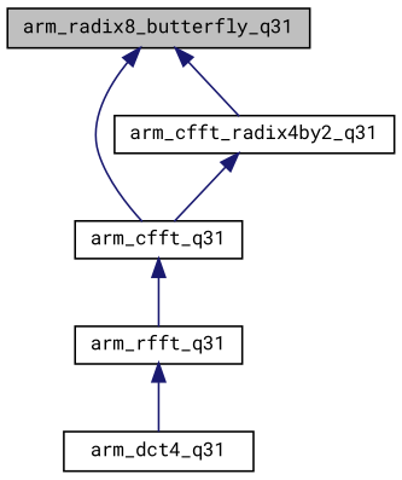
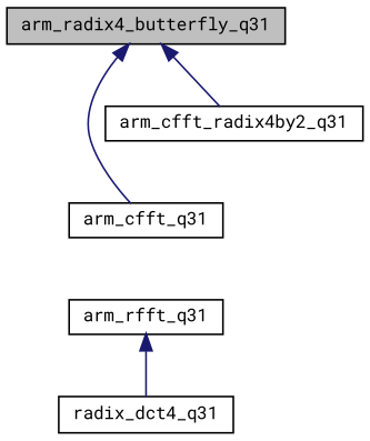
  digraph {
    fontname="Roboto Mono"
    rankdir=TB
    node [color=black fillcolor=white fontname="Roboto Mono" fontsize=10 shape=record style=filled]
    edge [color=midnightblue dir=back fontname="Roboto Mono" fontsize=10 labelfontname=Helvetica labelfontsize=10 style=solid]
-   n1 [fillcolor=grey75 fontcolor=black height=0.2 label=arm_radix8_butterfly_q31 width=0.4]
+   n1 [fillcolor=grey75 fontcolor=black height=0.2 label=arm_radix4_butterfly_q31 width=0.4]
    n2 [height=0.2 label=arm_cfft_q31 width=0.4]
    n3 [height=0.2 label=arm_cfft_radix4by2_q31 width=0.4]
    n4 [height=0.2 label=arm_rfft_q31 width=0.4]
-   n5 [height=0.2 label=arm_dct4_q31 width=0.4]
+   n5 [height=0.2 label=radix_dct4_q31 width=0.4]
    n1 -> n2
    n1 -> n3
-   n2 -> n4
-   n3 -> n2
    n4 -> n5
  }
